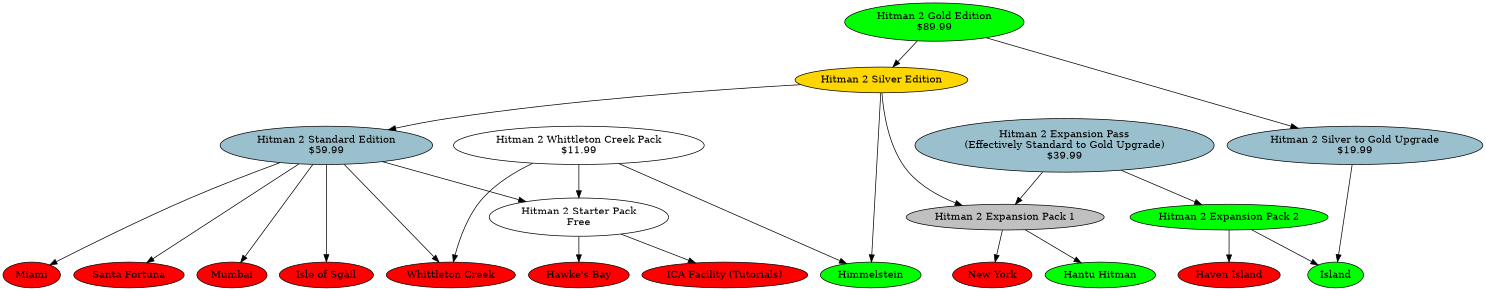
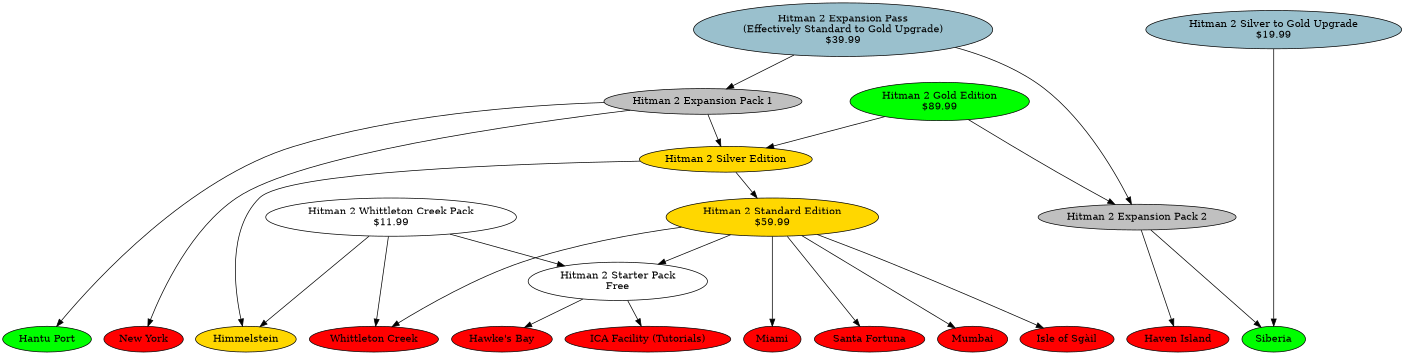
  digraph {
    node [fillcolor=red style=filled]
-   "Hitman 2 Standard Edition\n$59.99" [fillcolor=lightblue3]
+   "Hitman 2 Standard Edition\n$59.99" [fillcolor=gold]
    "Hitman 2 Whittleton Creek Pack\n$11.99" [fillcolor="" style=""]
    "Hitman 2 Expansion Pass\n(Effectively Standard to Gold Upgrade)\n$39.99" [fillcolor=lightblue3]
    "Hitman 2 Silver to Gold Upgrade\n$19.99" [fillcolor=lightblue3]
    "ICA Facility (Tutorials)"
    "Hawke's Bay"
    Miami
    "Santa Fortuna"
    Mumbai
    "Whittleton Creek"
    "Isle of Sgàil"
    "New York"
    "Haven Island"
-   Himmelstein [fillcolor=green]
-   "Hantu Port" [fillcolor=green label="Hantu Hitman"]
-   Siberia [fillcolor=green label=Island]
+   Himmelstein [fillcolor=gold]
+   "Hantu Port" [fillcolor=green]
+   Siberia [fillcolor=green]
    "Hitman 2 Starter Pack\nFree" [fillcolor="" style=""]
    "Hitman 2 Expansion Pack 1" [fillcolor=grey]
-   "Hitman 2 Expansion Pack 2" [fillcolor=green]
+   "Hitman 2 Expansion Pack 2" [fillcolor=grey]
    "Hitman 2 Silver Edition" [fillcolor=gold]
    "Hitman 2 Gold Edition\n$89.99" [fillcolor=green]
    subgraph sub_1 {
      rank=same
      "Hitman 2 Standard Edition\n$59.99"
      "Hitman 2 Whittleton Creek Pack\n$11.99"
    }
    subgraph sub_2 {
      rank=same
      "Hitman 2 Expansion Pass\n(Effectively Standard to Gold Upgrade)\n$39.99"
      "Hitman 2 Silver to Gold Upgrade\n$19.99"
    }
    subgraph sub_3 {
      rank=same
      "ICA Facility (Tutorials)"
      "Hawke's Bay"
      Miami
      "Santa Fortuna"
      Mumbai
      "Whittleton Creek"
      "Isle of Sgàil"
      "New York"
      "Haven Island"
      Himmelstein
      "Hantu Port"
      Siberia
    }
    "Hitman 2 Standard Edition\n$59.99" -> Miami
    "Hitman 2 Standard Edition\n$59.99" -> "Santa Fortuna"
    "Hitman 2 Standard Edition\n$59.99" -> Mumbai
    "Hitman 2 Standard Edition\n$59.99" -> "Whittleton Creek"
    "Hitman 2 Standard Edition\n$59.99" -> "Isle of Sgàil"
    "Hitman 2 Standard Edition\n$59.99" -> "Hitman 2 Starter Pack\nFree"
    "Hitman 2 Whittleton Creek Pack\n$11.99" -> "Whittleton Creek"
    "Hitman 2 Whittleton Creek Pack\n$11.99" -> Himmelstein
    "Hitman 2 Whittleton Creek Pack\n$11.99" -> "Hitman 2 Starter Pack\nFree"
    "Hitman 2 Expansion Pass\n(Effectively Standard to Gold Upgrade)\n$39.99" -> "Hitman 2 Expansion Pack 1"
    "Hitman 2 Expansion Pass\n(Effectively Standard to Gold Upgrade)\n$39.99" -> "Hitman 2 Expansion Pack 2"
    "Hitman 2 Silver to Gold Upgrade\n$19.99" -> Siberia
    "Hitman 2 Starter Pack\nFree" -> "ICA Facility (Tutorials)"
    "Hitman 2 Starter Pack\nFree" -> "Hawke's Bay"
    "Hitman 2 Expansion Pack 1" -> "New York"
    "Hitman 2 Expansion Pack 1" -> "Hantu Port"
    "Hitman 2 Expansion Pack 2" -> "Haven Island"
    "Hitman 2 Expansion Pack 2" -> Siberia
    "Hitman 2 Silver Edition" -> "Hitman 2 Standard Edition\n$59.99"
    "Hitman 2 Silver Edition" -> Himmelstein
-   "Hitman 2 Silver Edition" -> "Hitman 2 Expansion Pack 1"
-   "Hitman 2 Gold Edition\n$89.99" -> "Hitman 2 Silver to Gold Upgrade\n$19.99"
+   "Hitman 2 Expansion Pack 1" -> "Hitman 2 Silver Edition"
+   "Hitman 2 Gold Edition\n$89.99" -> "Hitman 2 Expansion Pack 2"
    "Hitman 2 Gold Edition\n$89.99" -> "Hitman 2 Silver Edition"
  }
